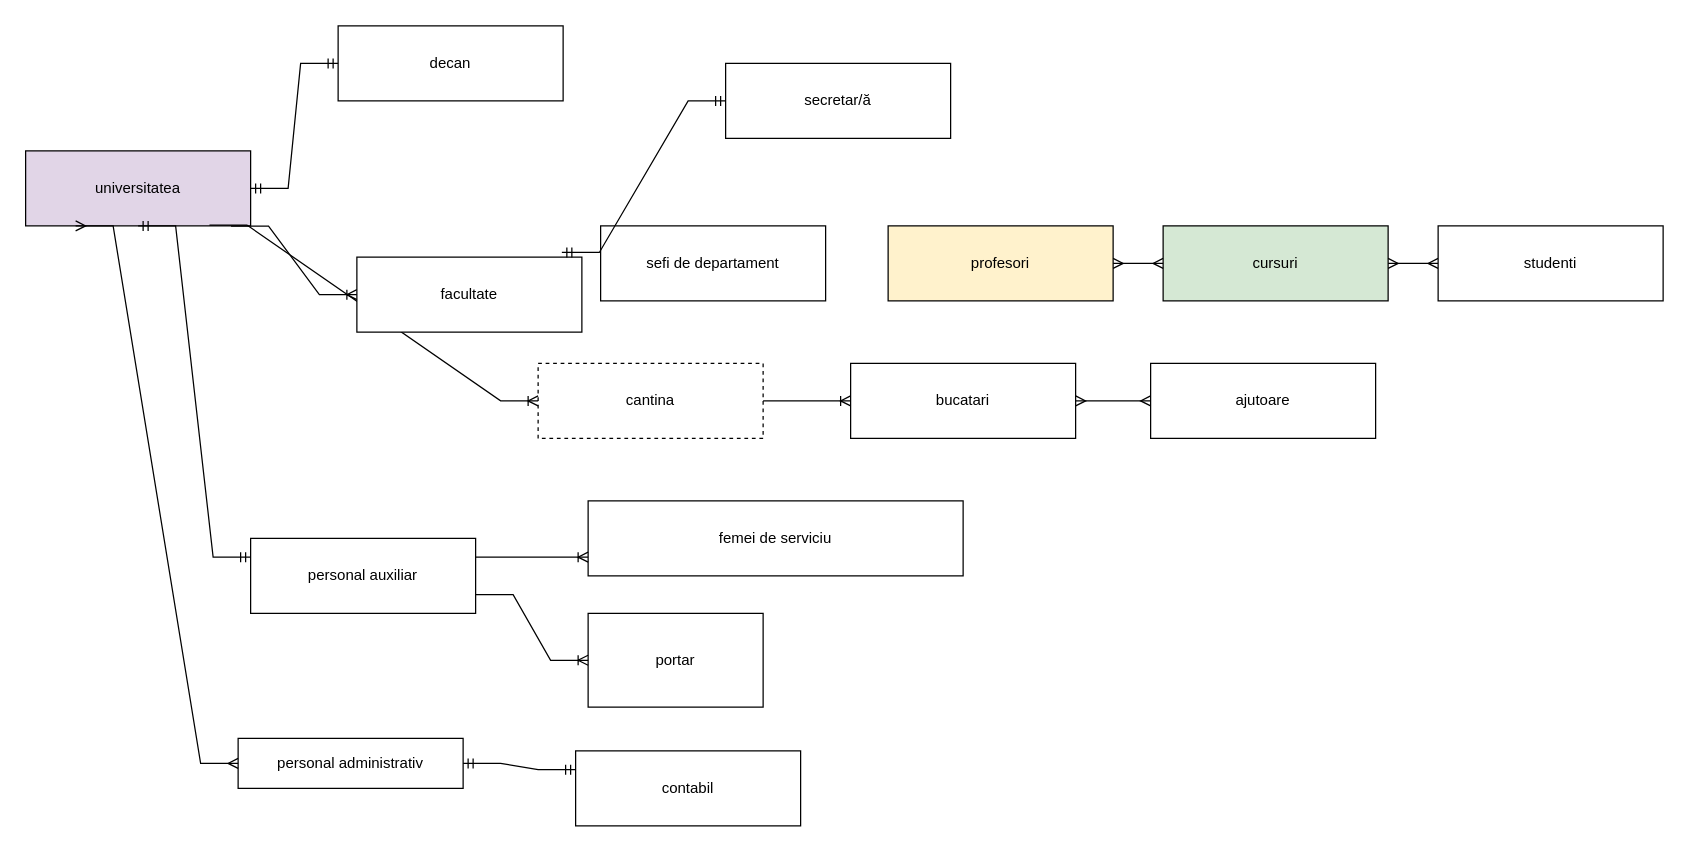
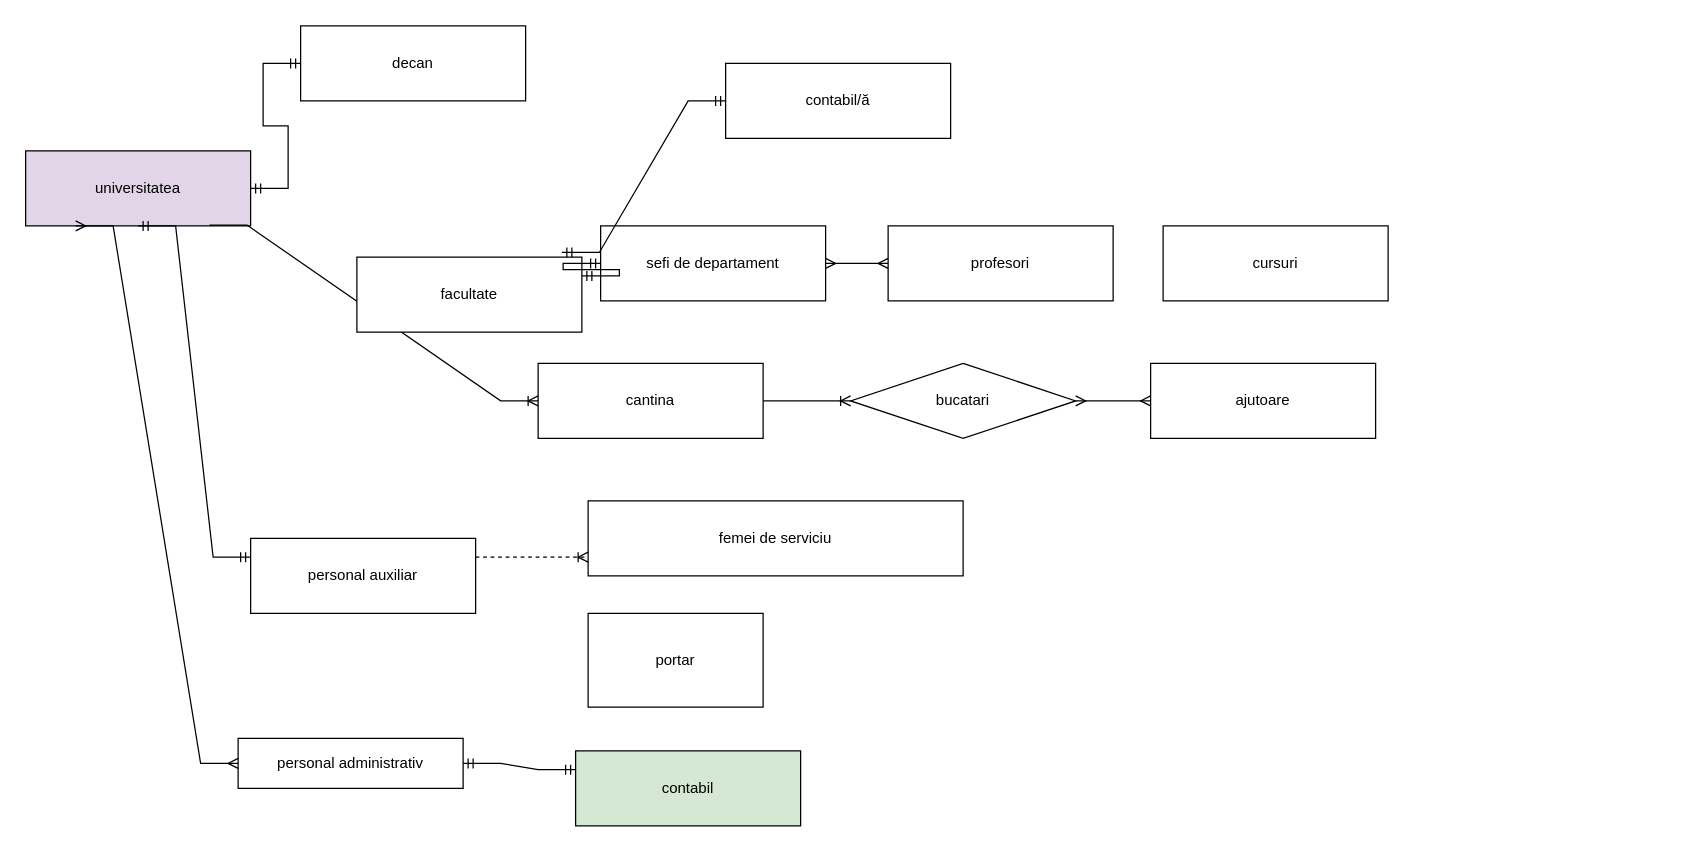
  <mxCell id="0" />
  <mxCell id="1" parent="0" />
  <mxCell id="2" value="sefi de departament" style="rounded=0;whiteSpace=wrap;html=1;" vertex="1" parent="1"><mxGeometry x="480" y="180" width="180" height="60" as="geometry" /></mxCell>
- <mxCell id="3" value="decan" style="rounded=0;whiteSpace=wrap;html=1;" vertex="1" parent="1"><mxGeometry x="270" y="20" width="180" height="60" as="geometry" /></mxCell>
- <mxCell id="4" value="profesori" style="rounded=0;whiteSpace=wrap;html=1;fillColor=#fff2cc;" vertex="1" parent="1"><mxGeometry x="710" y="180" width="180" height="60" as="geometry" /></mxCell>
+ <mxCell id="3" value="decan" style="rounded=0;whiteSpace=wrap;html=1;" vertex="1" parent="1"><mxGeometry x="240" y="20" width="180" height="60" as="geometry" /></mxCell>
+ <mxCell id="4" value="profesori" style="rounded=0;whiteSpace=wrap;html=1;" vertex="1" parent="1"><mxGeometry x="710" y="180" width="180" height="60" as="geometry" /></mxCell>
  <mxCell id="5" value="portar" style="rounded=0;whiteSpace=wrap;html=1;" vertex="1" parent="1"><mxGeometry x="470" y="490" width="140" height="75" as="geometry" /></mxCell>
  <mxCell id="6" value="femei de serviciu" style="rounded=0;whiteSpace=wrap;html=1;" vertex="1" parent="1"><mxGeometry x="470" y="400" width="300" height="60" as="geometry" /></mxCell>
  <mxCell id="7" value="universitatea" style="rounded=0;whiteSpace=wrap;html=1;fillColor=#e1d5e7;" vertex="1" parent="1"><mxGeometry x="20" y="120" width="180" height="60" as="geometry" /></mxCell>
- <mxCell id="8" value="contabil" style="rounded=0;whiteSpace=wrap;html=1;" vertex="1" parent="1"><mxGeometry x="460" y="600" width="180" height="60" as="geometry" /></mxCell>
- <mxCell id="9" value="secretar/ă" style="rounded=0;whiteSpace=wrap;html=1;" vertex="1" parent="1"><mxGeometry x="580" y="50" width="180" height="60" as="geometry" /></mxCell>
- <mxCell id="10" value="" style="edgeStyle=entityRelationEdgeStyle;fontSize=12;html=1;endArrow=ERoneToMany;rounded=0;exitX=0.913;exitY=1.003;exitDx=0;exitDy=0;exitPerimeter=0;entryX=0;entryY=0.5;entryDx=0;entryDy=0;" edge="1" parent="1" source="7" target="30"><mxGeometry width="100" height="100" relative="1" as="geometry"><mxPoint x="180" y="220" as="sourcePoint" /><mxPoint x="250" y="180" as="targetPoint" /></mxGeometry></mxCell>
+ <mxCell id="8" value="contabil" style="rounded=0;whiteSpace=wrap;html=1;fillColor=#d5e8d4;" vertex="1" parent="1"><mxGeometry x="460" y="600" width="180" height="60" as="geometry" /></mxCell>
+ <mxCell id="9" value="contabil/ă" style="rounded=0;whiteSpace=wrap;html=1;" vertex="1" parent="1"><mxGeometry x="580" y="50" width="180" height="60" as="geometry" /></mxCell>
  <mxCell id="11" value="personal auxiliar" style="rounded=0;whiteSpace=wrap;html=1;" vertex="1" parent="1"><mxGeometry x="200" y="430" width="180" height="60" as="geometry" /></mxCell>
- <mxCell id="12" value="" style="edgeStyle=entityRelationEdgeStyle;fontSize=12;html=1;endArrow=ERoneToMany;rounded=0;exitX=1;exitY=0.75;exitDx=0;exitDy=0;entryX=0;entryY=0.5;entryDx=0;entryDy=0;" edge="1" parent="1" source="11" target="5"><mxGeometry width="100" height="100" relative="1" as="geometry"><mxPoint x="230" y="690" as="sourcePoint" /><mxPoint x="330" y="435" as="targetPoint" /></mxGeometry></mxCell>
- <mxCell id="13" value="" style="edgeStyle=entityRelationEdgeStyle;fontSize=12;html=1;endArrow=ERoneToMany;rounded=0;entryX=0;entryY=0.75;entryDx=0;entryDy=0;exitX=1;exitY=0.25;exitDx=0;exitDy=0;" edge="1" parent="1" source="11" target="6"><mxGeometry width="100" height="100" relative="1" as="geometry"><mxPoint x="200" y="500" as="sourcePoint" /><mxPoint x="300" y="400" as="targetPoint" /></mxGeometry></mxCell>
- <mxCell id="15" value="cursuri" style="rounded=0;whiteSpace=wrap;html=1;fillColor=#d5e8d4;" vertex="1" parent="1"><mxGeometry x="930" y="180" width="180" height="60" as="geometry" /></mxCell>
- <mxCell id="16" value="" style="edgeStyle=entityRelationEdgeStyle;fontSize=12;html=1;endArrow=ERmany;startArrow=ERmany;rounded=0;exitX=1;exitY=0.5;exitDx=0;exitDy=0;entryX=0;entryY=0.5;entryDx=0;entryDy=0;" edge="1" parent="1" source="4" target="15"><mxGeometry width="100" height="100" relative="1" as="geometry"><mxPoint x="350" y="340" as="sourcePoint" /><mxPoint x="450" y="240" as="targetPoint" /></mxGeometry></mxCell>
- <mxCell id="17" value="cantina" style="rounded=0;whiteSpace=wrap;html=1;dashed=1;" vertex="1" parent="1"><mxGeometry x="430" y="290" width="180" height="60" as="geometry" /></mxCell>
- <mxCell id="18" value="bucatari" style="rounded=0;whiteSpace=wrap;html=1;" vertex="1" parent="1"><mxGeometry x="680" y="290" width="180" height="60" as="geometry" /></mxCell>
+ <mxCell id="13" value="" style="edgeStyle=entityRelationEdgeStyle;fontSize=12;html=1;endArrow=ERoneToMany;rounded=0;entryX=0;entryY=0.75;entryDx=0;entryDy=0;exitX=1;exitY=0.25;exitDx=0;exitDy=0;dashed=1;" edge="1" parent="1" source="11" target="6"><mxGeometry width="100" height="100" relative="1" as="geometry"><mxPoint x="200" y="500" as="sourcePoint" /><mxPoint x="300" y="400" as="targetPoint" /></mxGeometry></mxCell>
+ <mxCell id="14" value="" style="edgeStyle=entityRelationEdgeStyle;fontSize=12;html=1;endArrow=ERmany;startArrow=ERmany;rounded=0;entryX=0;entryY=0.5;entryDx=0;entryDy=0;exitX=1;exitY=0.5;exitDx=0;exitDy=0;" edge="1" parent="1" source="2" target="4"><mxGeometry width="100" height="100" relative="1" as="geometry"><mxPoint x="540" y="210" as="sourcePoint" /><mxPoint x="560" y="210" as="targetPoint" /></mxGeometry></mxCell>
+ <mxCell id="15" value="cursuri" style="rounded=0;whiteSpace=wrap;html=1;" vertex="1" parent="1"><mxGeometry x="930" y="180" width="180" height="60" as="geometry" /></mxCell>
+ <mxCell id="17" value="cantina" style="rounded=0;whiteSpace=wrap;html=1;" vertex="1" parent="1"><mxGeometry x="430" y="290" width="180" height="60" as="geometry" /></mxCell>
+ <mxCell id="18" value="bucatari" style="rhombus;whiteSpace=wrap;html=1;" vertex="1" parent="1"><mxGeometry x="680" y="290" width="180" height="60" as="geometry" /></mxCell>
  <mxCell id="19" value="" style="edgeStyle=entityRelationEdgeStyle;fontSize=12;html=1;endArrow=ERoneToMany;rounded=0;exitX=1;exitY=0.5;exitDx=0;exitDy=0;" edge="1" parent="1" source="17" target="18"><mxGeometry width="100" height="100" relative="1" as="geometry"><mxPoint x="410" y="330" as="sourcePoint" /><mxPoint x="510" y="230" as="targetPoint" /></mxGeometry></mxCell>
  <mxCell id="20" value="" style="edgeStyle=entityRelationEdgeStyle;fontSize=12;html=1;endArrow=ERmany;startArrow=ERmany;rounded=0;exitX=1;exitY=0.5;exitDx=0;exitDy=0;" edge="1" parent="1" source="18"><mxGeometry width="100" height="100" relative="1" as="geometry"><mxPoint x="640" y="540" as="sourcePoint" /><mxPoint x="920" y="320" as="targetPoint" /></mxGeometry></mxCell>
  <mxCell id="21" value="ajutoare" style="rounded=0;whiteSpace=wrap;html=1;" vertex="1" parent="1"><mxGeometry x="920" y="290" width="180" height="60" as="geometry" /></mxCell>
  <mxCell id="22" value="" style="edgeStyle=entityRelationEdgeStyle;fontSize=12;html=1;endArrow=ERmandOne;startArrow=ERmandOne;rounded=0;exitX=1;exitY=0.5;exitDx=0;exitDy=0;entryX=0;entryY=0.5;entryDx=0;entryDy=0;" edge="1" parent="1" source="7" target="3"><mxGeometry width="100" height="100" relative="1" as="geometry"><mxPoint x="350" y="330" as="sourcePoint" /><mxPoint x="450" y="230" as="targetPoint" /></mxGeometry></mxCell>
  <mxCell id="23" value="" style="edgeStyle=entityRelationEdgeStyle;fontSize=12;html=1;endArrow=ERmandOne;startArrow=ERmandOne;rounded=0;exitX=0.5;exitY=1;exitDx=0;exitDy=0;entryX=0;entryY=0.25;entryDx=0;entryDy=0;" edge="1" parent="1" source="7" target="11"><mxGeometry width="100" height="100" relative="1" as="geometry"><mxPoint x="520" y="400" as="sourcePoint" /><mxPoint x="620" y="300" as="targetPoint" /></mxGeometry></mxCell>
- <mxCell id="24" value="" style="edgeStyle=entityRelationEdgeStyle;fontSize=12;html=1;endArrow=ERmany;startArrow=ERmany;rounded=0;exitX=1;exitY=0.5;exitDx=0;exitDy=0;entryX=0;entryY=0.5;entryDx=0;entryDy=0;" edge="1" parent="1" source="15" target="25"><mxGeometry width="100" height="100" relative="1" as="geometry"><mxPoint x="730" y="410" as="sourcePoint" /><mxPoint x="1080" y="210" as="targetPoint" /></mxGeometry></mxCell>
- <mxCell id="25" value="studenti" style="rounded=0;whiteSpace=wrap;html=1;" vertex="1" parent="1"><mxGeometry x="1150" y="180" width="180" height="60" as="geometry" /></mxCell>
  <mxCell id="26" value="" style="edgeStyle=entityRelationEdgeStyle;fontSize=12;html=1;endArrow=ERoneToMany;rounded=0;exitX=0.817;exitY=0.989;exitDx=0;exitDy=0;exitPerimeter=0;entryX=0;entryY=0.5;entryDx=0;entryDy=0;" edge="1" parent="1" source="7" target="17"><mxGeometry width="100" height="100" relative="1" as="geometry"><mxPoint x="590" y="350" as="sourcePoint" /><mxPoint x="690" y="250" as="targetPoint" /></mxGeometry></mxCell>
  <mxCell id="27" value="personal administrativ" style="rounded=0;whiteSpace=wrap;html=1;" vertex="1" parent="1"><mxGeometry x="190" y="590" width="180" height="40" as="geometry" /></mxCell>
  <mxCell id="28" value="" style="edgeStyle=entityRelationEdgeStyle;fontSize=12;html=1;endArrow=ERmany;startArrow=ERmany;rounded=0;entryX=0;entryY=0.5;entryDx=0;entryDy=0;" edge="1" parent="1" target="27"><mxGeometry width="100" height="100" relative="1" as="geometry"><mxPoint x="60" y="180" as="sourcePoint" /><mxPoint x="690" y="300" as="targetPoint" /></mxGeometry></mxCell>
  <mxCell id="29" value="" style="edgeStyle=entityRelationEdgeStyle;fontSize=12;html=1;endArrow=ERmandOne;startArrow=ERmandOne;rounded=0;exitX=1;exitY=0.5;exitDx=0;exitDy=0;entryX=0;entryY=0.25;entryDx=0;entryDy=0;" edge="1" parent="1" source="27" target="8"><mxGeometry width="100" height="100" relative="1" as="geometry"><mxPoint x="590" y="550" as="sourcePoint" /><mxPoint x="690" y="450" as="targetPoint" /></mxGeometry></mxCell>
  <mxCell id="30" value="facultate" style="rounded=0;whiteSpace=wrap;html=1;" vertex="1" parent="1"><mxGeometry x="285" y="205" width="180" height="60" as="geometry" /></mxCell>
+ <mxCell id="31" value="" style="edgeStyle=entityRelationEdgeStyle;fontSize=12;html=1;endArrow=ERmandOne;startArrow=ERmandOne;rounded=0;exitX=1;exitY=0.25;exitDx=0;exitDy=0;entryX=0;entryY=0.5;entryDx=0;entryDy=0;" edge="1" parent="1" source="30" target="2"><mxGeometry width="100" height="100" relative="1" as="geometry"><mxPoint x="590" y="410" as="sourcePoint" /><mxPoint x="690" y="310" as="targetPoint" /></mxGeometry></mxCell>
  <mxCell id="32" value="" style="edgeStyle=entityRelationEdgeStyle;fontSize=12;html=1;endArrow=ERmandOne;startArrow=ERmandOne;rounded=0;exitX=0.911;exitY=-0.062;exitDx=0;exitDy=0;exitPerimeter=0;entryX=0;entryY=0.5;entryDx=0;entryDy=0;" edge="1" parent="1" source="30" target="9"><mxGeometry width="100" height="100" relative="1" as="geometry"><mxPoint x="600" y="380" as="sourcePoint" /><mxPoint x="700" y="280" as="targetPoint" /></mxGeometry></mxCell>
